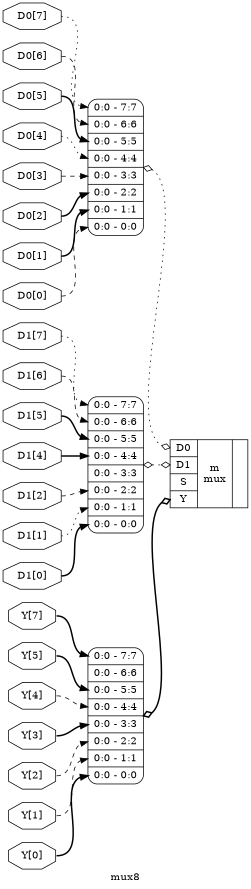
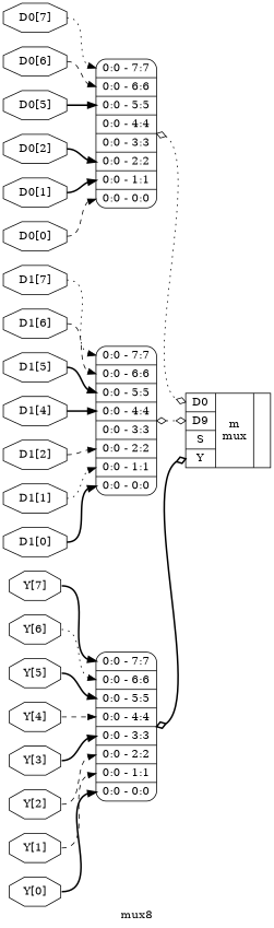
  digraph {
    label=mux8
    rankdir=LR
    remincross=true
    node [color=black fontcolor=black shape=octagon]
    edge [color=black headport="s0:w" style=bold tailport=e]
    n1 [label="D0[0]"]
    n2 [label="<s7> 0:0 - 7:7 |<s6> 0:0 - 6:6 |<s5> 0:0 - 5:5 |<s4> 0:0 - 4:4 |<s3> 0:0 - 3:3 |<s2> 0:0 - 2:2 |<s1> 0:0 - 1:1 |<s0> 0:0 - 0:0 " shape=record style=rounded color="" fontcolor=""]
-   n3 [label="{{<p26> D0|<p27> D1|<p17> S|<p28> Y}|m\nmux|{}}" shape=record color="" fontcolor=""]
+   n3 [label="{{<p26> D0|<p27> D9|<p17> S|<p28> Y}|m\nmux|{}}" shape=record color="" fontcolor=""]
    n4 [label="D0[1]"]
    n5 [label="D0[2]"]
-   n6 [label="D0[3]"]
-   n7 [label="D0[4]"]
    n8 [label="D0[5]"]
    n9 [label="D0[6]"]
    n10 [label="D0[7]"]
    n11 [label="D1[0]"]
    n12 [label="<s7> 0:0 - 7:7 |<s6> 0:0 - 6:6 |<s5> 0:0 - 5:5 |<s4> 0:0 - 4:4 |<s3> 0:0 - 3:3 |<s2> 0:0 - 2:2 |<s1> 0:0 - 1:1 |<s0> 0:0 - 0:0 " shape=record style=rounded color="" fontcolor=""]
    n13 [label="D1[1]"]
    n14 [label="D1[2]"]
    n15 [label="D1[4]"]
    n16 [label="D1[5]"]
    n17 [label="D1[6]"]
    n18 [label="D1[7]"]
    n19 [label="Y[0]"]
    n20 [label="<s7> 0:0 - 7:7 |<s6> 0:0 - 6:6 |<s5> 0:0 - 5:5 |<s4> 0:0 - 4:4 |<s3> 0:0 - 3:3 |<s2> 0:0 - 2:2 |<s1> 0:0 - 1:1 |<s0> 0:0 - 0:0 " shape=record style=rounded color="" fontcolor=""]
    n21 [label="Y[1]"]
    n22 [label="Y[2]"]
    n23 [label="Y[3]"]
    n24 [label="Y[4]"]
    n25 [label="Y[5]"]
+   n26 [label="Y[6]"]
    n27 [label="Y[7]"]
    n1 -> n2 [style=dashed]
    n2 -> n3 [arrowhead=odiamond arrowtail=odiamond dir=both headport="p26:w" style=dotted]
    n4 -> n2 [headport="s1:w"]
    n5 -> n2 [headport="s2:w"]
-   n6 -> n2 [headport="s3:w" style=dashed]
-   n7 -> n2 [headport="s4:w" style=dotted]
    n8 -> n2 [headport="s5:w"]
    n9 -> n2 [headport="s6:w" style=dashed]
    n10 -> n2 [headport="s7:w" style=dotted]
    n11 -> n12
    n12 -> n3 [arrowhead=odiamond arrowtail=odiamond dir=both headport="p27:w" style=dotted]
    n13 -> n12 [headport="s1:w" style=dotted]
    n14 -> n12 [headport="s2:w" style=dashed]
    n15 -> n12 [headport="s4:w"]
    n16 -> n12 [headport="s5:w"]
    n17 -> n12 [headport="s6:w" style=dashed]
    n18 -> n12 [headport="s7:w" style=dotted]
    n19 -> n20
    n20 -> n3 [arrowhead=odiamond arrowtail=odiamond dir=both headport="p28:w"]
    n21 -> n20 [headport="s1:w" style=dashed]
    n22 -> n20 [headport="s2:w" style=dashed]
    n23 -> n20 [headport="s3:w"]
    n24 -> n20 [headport="s4:w" style=dashed]
    n25 -> n20 [headport="s5:w"]
+   n26 -> n20 [headport="s6:w" style=dotted]
    n27 -> n20 [headport="s7:w"]
  }
